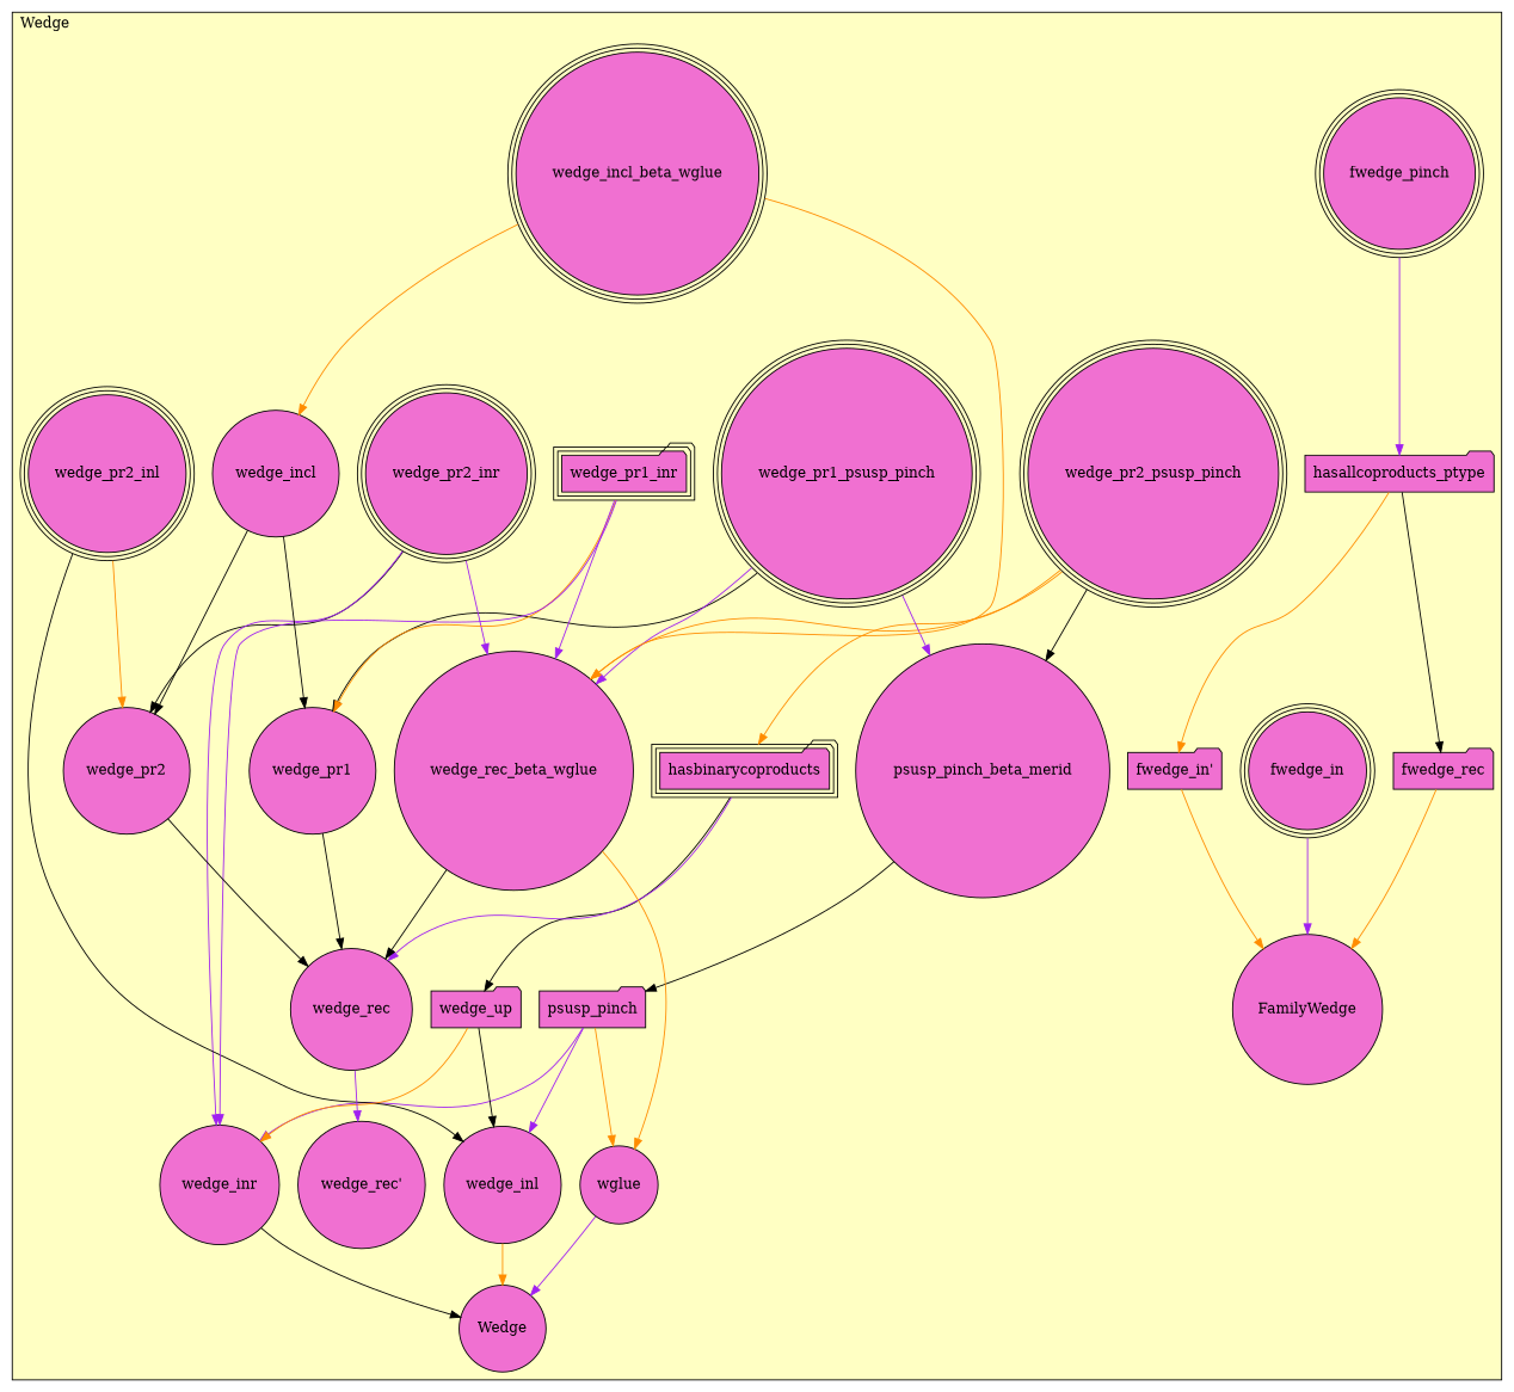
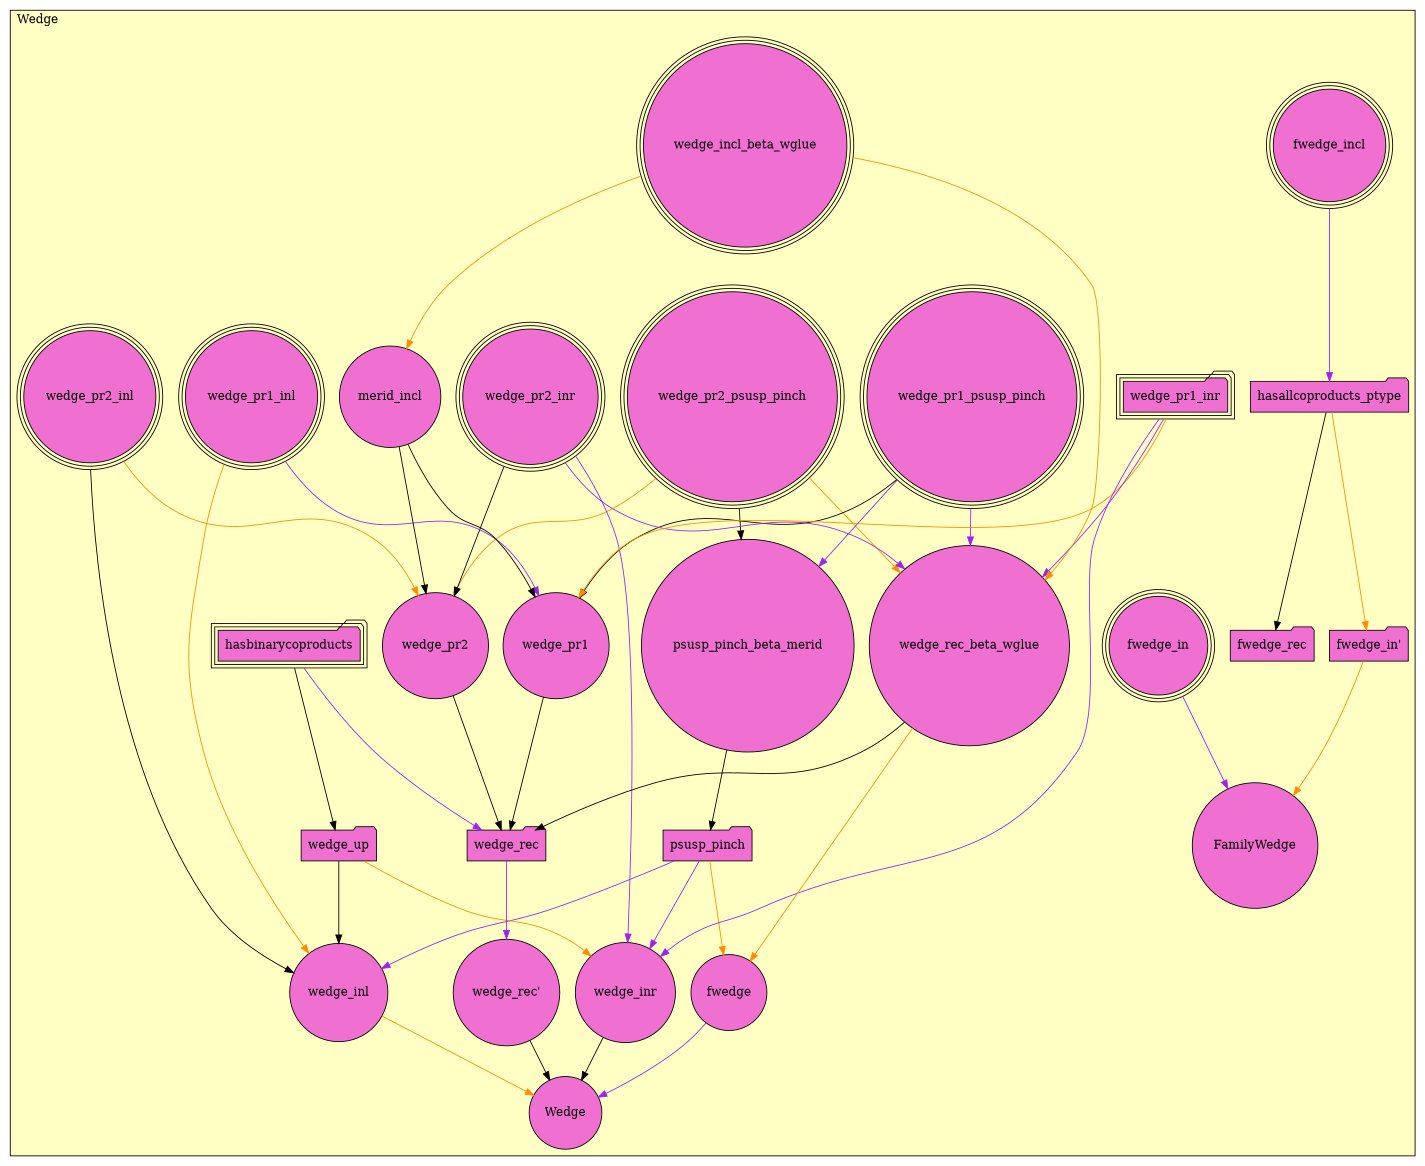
  digraph {
    node [fillcolor="#F070D1" shape=circle style=filled]
    edge [color=black]
    n1 [label=wedge_pr2_psusp_pinch peripheries=3]
    n2 [label=wedge_pr1_psusp_pinch peripheries=3]
    n3 [label=psusp_pinch_beta_merid]
    n4 [label=psusp_pinch shape=folder]
-   n5 [label=fwedge_pinch peripheries=3]
+   n5 [label=fwedge_incl peripheries=3]
    n6 [label=hasallcoproducts_ptype shape=folder]
    n7 [label=fwedge_rec shape=folder]
    n8 [label=fwedge_in peripheries=3]
    n9 [label="fwedge_in'" shape=folder]
    n10 [label=FamilyWedge]
    n11 [label=wedge_pr2_inr peripheries=3]
    n12 [label=wedge_pr2_inl peripheries=3]
    n13 [label=wedge_pr1_inr peripheries=3 shape=folder]
+   n14 [label=wedge_pr1_inl peripheries=3]
    n15 [label=hasbinarycoproducts peripheries=3 shape=folder]
    n16 [label=wedge_up shape=folder]
    n17 [label=wedge_incl_beta_wglue peripheries=3]
-   n18 [label=wedge_incl]
+   n18 [label=merid_incl]
    n19 [label=wedge_pr2]
    n20 [label=wedge_pr1]
    n21 [label=wedge_rec_beta_wglue]
-   n22 [label=wedge_rec]
+   n22 [label=wedge_rec shape=folder]
    n23 [label="wedge_rec'"]
-   n24 [label=wglue]
+   n24 [label=fwedge]
    n25 [label=wedge_inr]
    n26 [label=wedge_inl]
    n27 [label=Wedge]
    subgraph cluster_1 {
      fillcolor="#FFFFC3"
      label=Wedge
      labeljust=l
      style=filled
      n1
      n2
      n3
      n4
      n5
      n6
      n7
      n8
      n9
      n10
      n11
      n12
      n13
+     n14
      n15
      n16
      n17
      n18
      n19
      n20
      n21
      n22
      n23
      n24
      n25
      n26
      n27
    }
    n1 -> n3
-   n1 -> n15 [color=darkorange]
+   n1 -> n19 [color=darkorange]
    n1 -> n21 [color=darkorange]
    n2 -> n3 [color=purple]
    n2 -> n20
    n2 -> n21 [color=purple]
    n3 -> n4
    n4 -> n24 [color=darkorange]
    n4 -> n25 [color=purple]
    n4 -> n26 [color=purple]
    n5 -> n6 [color=purple]
    n6 -> n7
    n6 -> n9 [color=darkorange]
-   n7 -> n10 [color=darkorange]
    n8 -> n10 [color=purple]
    n9 -> n10 [color=darkorange]
    n11 -> n19
    n11 -> n21 [color=purple]
    n11 -> n25 [color=purple]
    n12 -> n19 [color=darkorange]
    n12 -> n26
    n13 -> n20 [color=darkorange]
    n13 -> n21 [color=purple]
    n13 -> n25 [color=purple]
+   n14 -> n20 [color=purple]
+   n14 -> n26 [color=darkorange]
    n15 -> n16
    n15 -> n22 [color=purple]
    n16 -> n25 [color=darkorange]
    n16 -> n26
    n17 -> n18 [color=darkorange]
    n17 -> n21 [color=darkorange]
    n18 -> n19
    n18 -> n20
    n19 -> n22
    n20 -> n22
    n21 -> n22
    n21 -> n24 [color=darkorange]
    n22 -> n23 [color=purple]
+   n23 -> n27
    n24 -> n27 [color=purple]
    n25 -> n27
    n26 -> n27 [color=darkorange]
  }
